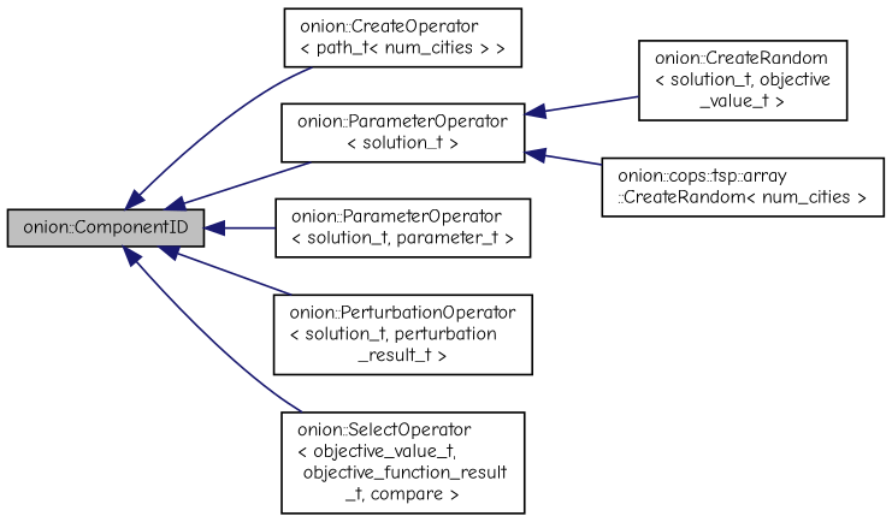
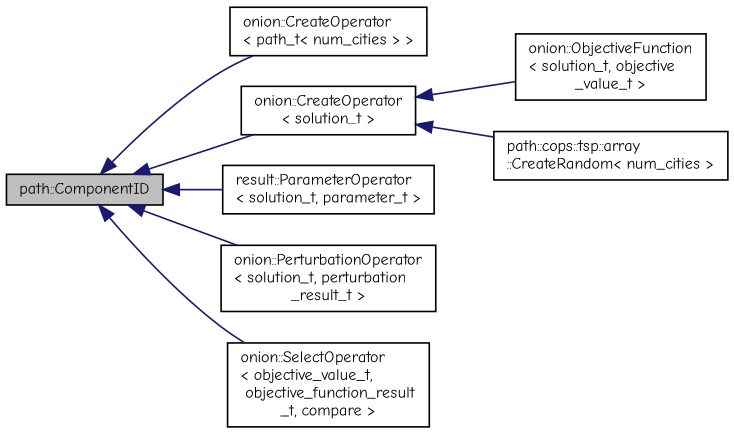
  digraph {
    fontname="Comic Neue"
    rankdir=LR
    node [color=black fillcolor=white fontname="Comic Neue" fontsize=10 shape=record style=filled]
    edge [color=midnightblue dir=back fontname="Comic Neue" fontsize=10 labelfontname=Helvetica labelfontsize=10 style=solid]
-   n1 [fillcolor=grey75 fontcolor=black height=0.2 label="onion::ComponentID" width=0.4]
+   n1 [fillcolor=grey75 fontcolor=black height=0.2 label="path::ComponentID" width=0.4]
    n2 [height=0.2 label="onion::CreateOperator\l\< path_t\< num_cities \> \>" width=0.4]
-   n3 [height=0.2 label="onion::ParameterOperator\l\< solution_t \>" width=0.4]
-   n4 [height=0.2 label="onion::ParameterOperator\l\< solution_t, parameter_t \>" width=0.4]
+   n3 [height=0.2 label="onion::CreateOperator\l\< solution_t \>" width=0.4]
+   n4 [height=0.2 label="result::ParameterOperator\l\< solution_t, parameter_t \>" width=0.4]
    n5 [height=0.2 label="onion::PerturbationOperator\l\< solution_t, perturbation\l_result_t \>" width=0.4]
    n6 [height=0.2 label="onion::SelectOperator\l\< objective_value_t,\l objective_function_result\l_t, compare \>" width=0.4]
-   n7 [height=0.2 label="onion::CreateRandom\l\< solution_t, objective\l_value_t \>" width=0.4]
-   n8 [height=0.2 label="onion::cops::tsp::array\l::CreateRandom\< num_cities \>" width=0.4]
+   n7 [height=0.2 label="onion::ObjectiveFunction\l\< solution_t, objective\l_value_t \>" width=0.4]
+   n8 [height=0.2 label="path::cops::tsp::array\l::CreateRandom\< num_cities \>" width=0.4]
    n1 -> n2
    n1 -> n3
    n1 -> n4
    n1 -> n5
    n1 -> n6
    n3 -> n7
    n3 -> n8
  }
